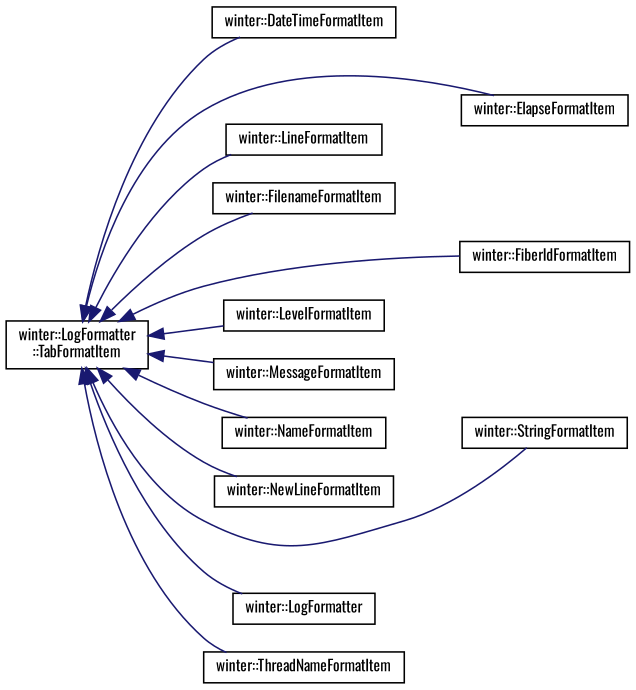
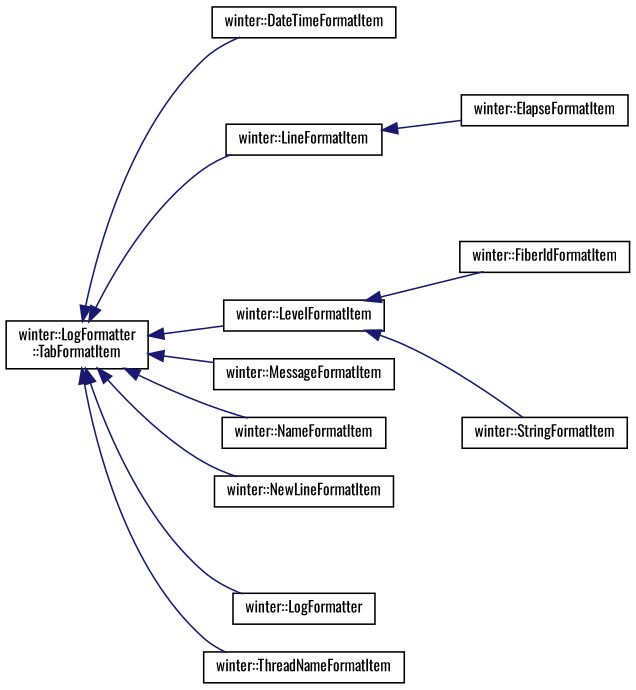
  digraph {
    fontname=Oswald
    rankdir=LR
    node [color=black fillcolor=white fontname=Oswald fontsize=10 shape=record style=filled]
    edge [color=midnightblue dir=back fontname=Oswald fontsize=10 labelfontname=Helvetica labelfontsize=10 style=solid]
    n1 [height=0.2 label="winter::LogFormatter\l::TabFormatItem" width=0.4]
    n2 [height=0.2 label="winter::DateTimeFormatItem" width=0.4]
    n3 [height=0.2 label="winter::ElapseFormatItem" width=0.4]
    n4 [height=0.2 label="winter::FiberIdFormatItem" width=0.4]
-   n5 [height=0.2 label="winter::FilenameFormatItem" width=0.4]
    n6 [height=0.2 label="winter::LevelFormatItem" width=0.4]
    n7 [height=0.2 label="winter::LineFormatItem" width=0.4]
    n8 [height=0.2 label="winter::MessageFormatItem" width=0.4]
    n9 [height=0.2 label="winter::NameFormatItem" width=0.4]
    n10 [height=0.2 label="winter::NewLineFormatItem" width=0.4]
    n11 [height=0.2 label="winter::StringFormatItem" width=0.4]
    n12 [height=0.2 label="winter::LogFormatter" width=0.4]
    n13 [height=0.2 label="winter::ThreadNameFormatItem" width=0.4]
    n1 -> n2
-   n1 -> n3
-   n1 -> n4
-   n1 -> n5
+   n7 -> n3
+   n6 -> n4
    n1 -> n6
    n1 -> n7
    n1 -> n8
    n1 -> n9
    n1 -> n10
-   n1 -> n11
+   n6 -> n11
    n1 -> n12
    n1 -> n13
  }
